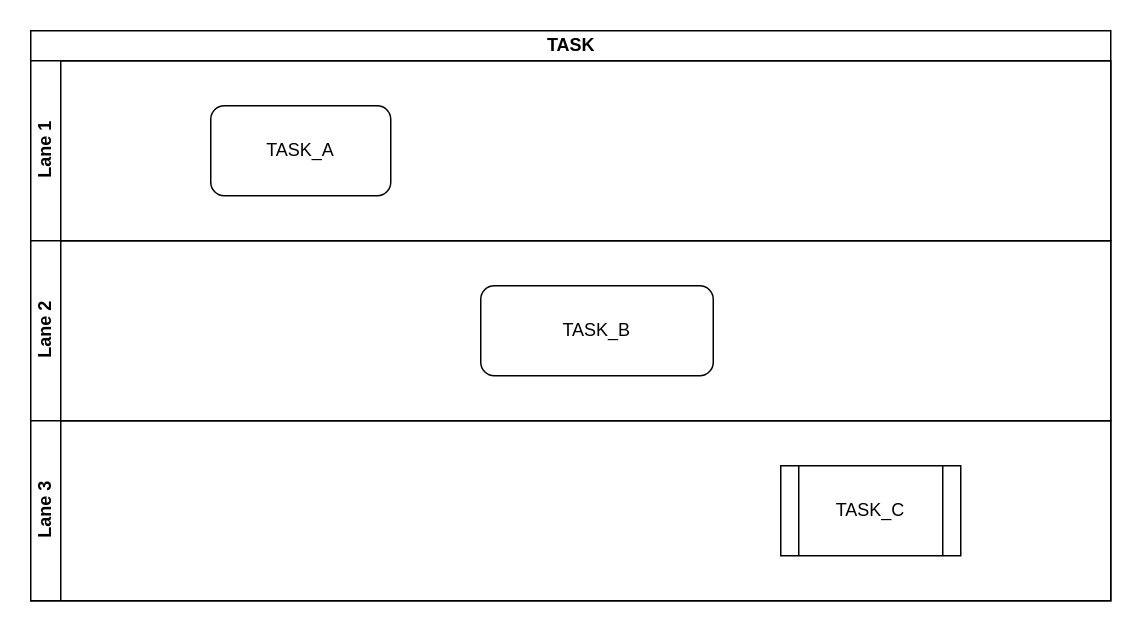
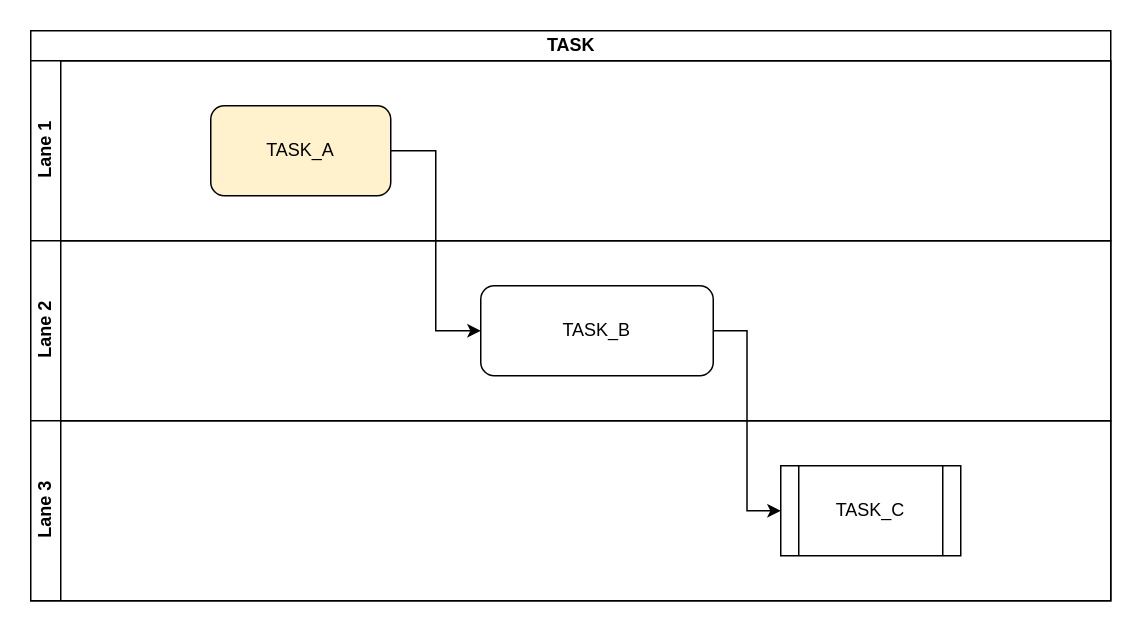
  <mxCell id="0" />
  <mxCell id="1" parent="0" />
  <mxCell id="2" value="TASK" style="swimlane;childLayout=stackLayout;resizeParent=1;resizeParentMax=0;horizontal=1;startSize=20;horizontalStack=0;html=1;" vertex="1" parent="1"><mxGeometry x="20" y="20" width="720" height="380" as="geometry" /></mxCell>
  <mxCell id="3" value="Lane 1" style="swimlane;startSize=20;horizontal=0;html=1;" vertex="1" parent="2"><mxGeometry y="20" width="720" height="120" as="geometry" /></mxCell>
- <mxCell id="4" value="TASK_A" style="rounded=1;whiteSpace=wrap;html=1;" vertex="1" parent="3"><mxGeometry x="120" y="30" width="120" height="60" as="geometry" /></mxCell>
+ <mxCell id="4" value="TASK_A" style="rounded=1;whiteSpace=wrap;html=1;fillColor=#fff2cc;" vertex="1" parent="3"><mxGeometry x="120" y="30" width="120" height="60" as="geometry" /></mxCell>
  <mxCell id="5" value="Lane 2" style="swimlane;startSize=20;horizontal=0;html=1;" vertex="1" parent="2"><mxGeometry y="140" width="720" height="120" as="geometry" /></mxCell>
  <mxCell id="6" value="TASK_B" style="rounded=1;whiteSpace=wrap;html=1;" vertex="1" parent="5"><mxGeometry x="300" y="30" width="155" height="60" as="geometry" /></mxCell>
  <mxCell id="7" value="Lane 3" style="swimlane;startSize=20;horizontal=0;html=1;" vertex="1" parent="2"><mxGeometry y="260" width="720" height="120" as="geometry" /></mxCell>
  <mxCell id="8" value="TASK_C" style="shape=process;whiteSpace=wrap;html=1;backgroundOutline=1;" vertex="1" parent="7"><mxGeometry x="500" y="30" width="120" height="60" as="geometry" /></mxCell>
+ <mxCell id="9" style="edgeStyle=orthogonalEdgeStyle;rounded=0;orthogonalLoop=1;jettySize=auto;html=1;exitX=1;exitY=0.5;exitDx=0;exitDy=0;entryX=0;entryY=0.5;entryDx=0;entryDy=0;" edge="1" parent="2" source="4" target="6"><mxGeometry relative="1" as="geometry" /></mxCell>
+ <mxCell id="10" style="edgeStyle=orthogonalEdgeStyle;rounded=0;orthogonalLoop=1;jettySize=auto;html=1;exitX=1;exitY=0.5;exitDx=0;exitDy=0;entryX=0;entryY=0.5;entryDx=0;entryDy=0;" edge="1" parent="2" source="6" target="8"><mxGeometry relative="1" as="geometry" /></mxCell>
